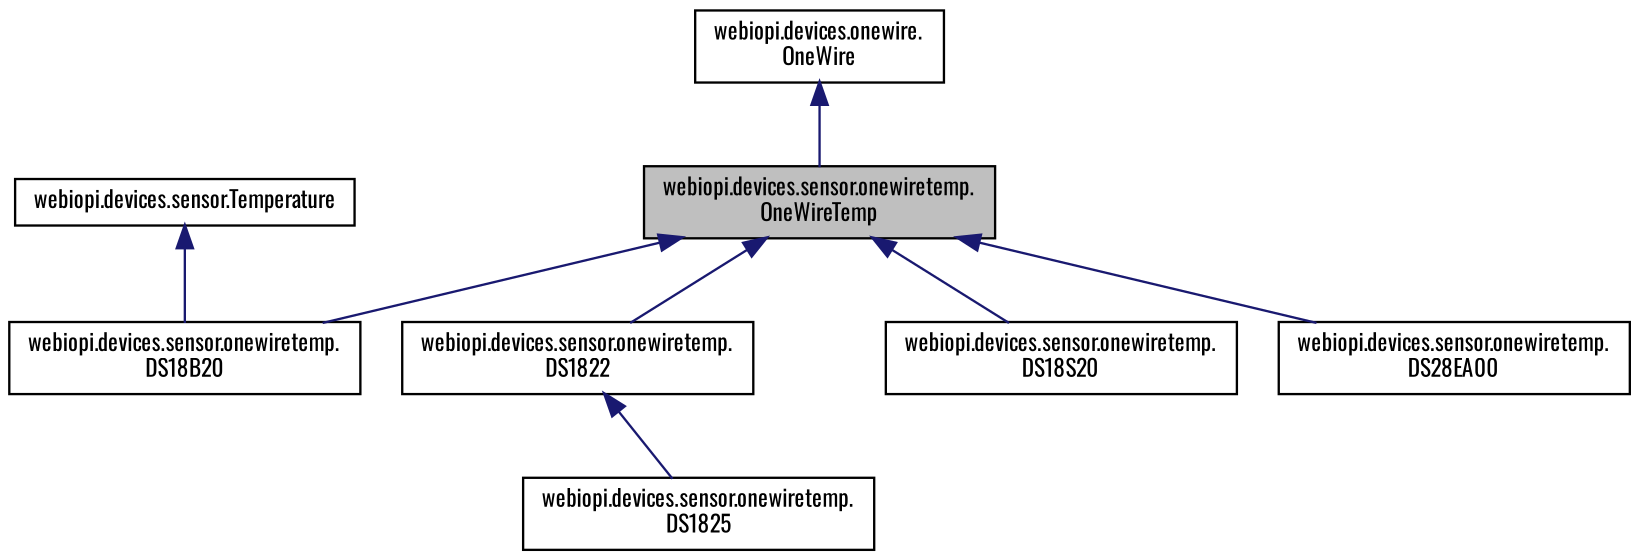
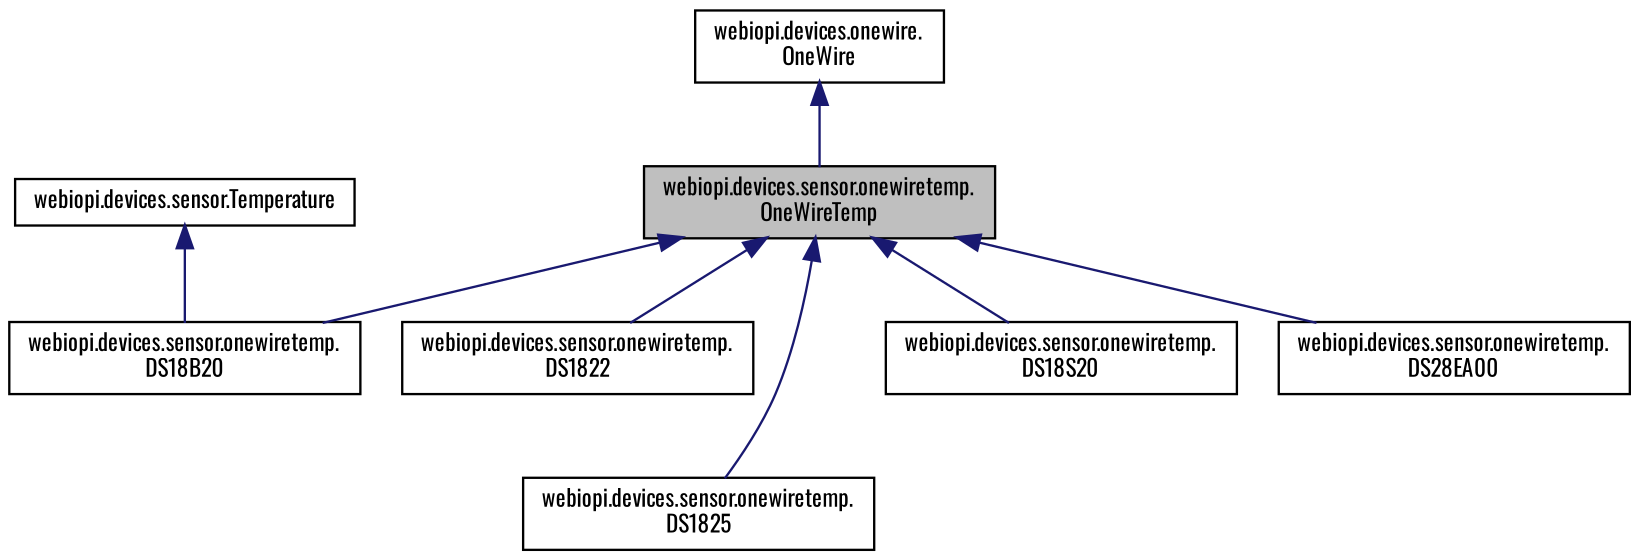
  digraph {
    fontname=Oswald
    rankdir=TB
    node [color=black fillcolor=white fontname=Oswald fontsize=10 shape=record style=filled]
    edge [color=midnightblue dir=back fontname=Oswald fontsize=10 labelfontname=Helvetica labelfontsize=10 style=solid]
    n1 [fillcolor=grey75 fontcolor=black height=0.2 label="webiopi.devices.sensor.onewiretemp.\lOneWireTemp" width=0.4]
    n2 [height=0.2 label="webiopi.devices.sensor.onewiretemp.\lDS1822" width=0.4]
    n3 [height=0.2 label="webiopi.devices.sensor.onewiretemp.\lDS1825" width=0.4]
    n4 [height=0.2 label="webiopi.devices.sensor.onewiretemp.\lDS18B20" width=0.4]
    n5 [height=0.2 label="webiopi.devices.sensor.onewiretemp.\lDS18S20" width=0.4]
    n6 [height=0.2 label="webiopi.devices.sensor.onewiretemp.\lDS28EA00" width=0.4]
    n7 [height=0.2 label="webiopi.devices.onewire.\lOneWire" width=0.4]
    n8 [height=0.2 label="webiopi.devices.sensor.Temperature" width=0.4]
    n1 -> n2
-   n2 -> n3
+   n1 -> n3
    n1 -> n4
    n1 -> n5
    n1 -> n6
    n7 -> n1
    n8 -> n4
  }
